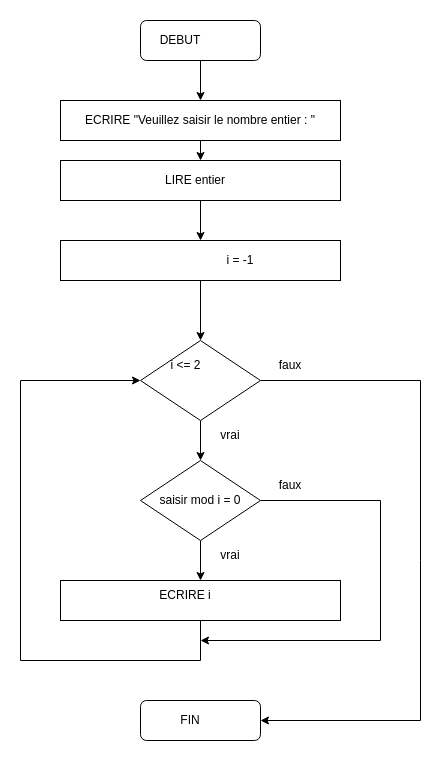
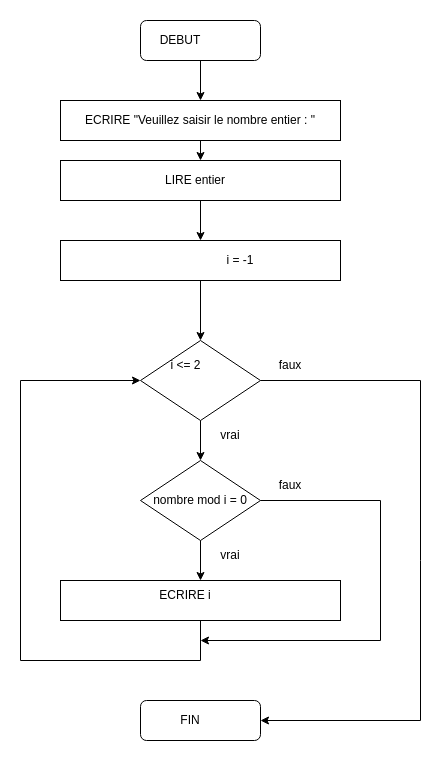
  <mxCell id="0" />
  <mxCell id="1" parent="0" />
  <mxCell id="2" style="edgeStyle=orthogonalEdgeStyle;rounded=0;orthogonalLoop=1;jettySize=auto;html=1;exitX=0.5;exitY=1;exitDx=0;exitDy=0;entryX=0.5;entryY=0;entryDx=0;entryDy=0;" edge="1" parent="1" source="3" target="6"><mxGeometry relative="1" as="geometry" /></mxCell>
  <mxCell id="3" value="" style="rounded=1;whiteSpace=wrap;html=1;fillColor=none;" vertex="1" parent="1"><mxGeometry x="140" y="20" width="120" height="40" as="geometry" /></mxCell>
  <mxCell id="4" value="DEBUT" style="text;html=1;strokeColor=none;fillColor=none;align=center;verticalAlign=middle;whiteSpace=wrap;rounded=0;" vertex="1" parent="1"><mxGeometry x="150" y="25" width="60" height="30" as="geometry" /></mxCell>
  <mxCell id="5" style="edgeStyle=orthogonalEdgeStyle;rounded=0;orthogonalLoop=1;jettySize=auto;html=1;exitX=0.5;exitY=1;exitDx=0;exitDy=0;entryX=0.5;entryY=0;entryDx=0;entryDy=0;" edge="1" parent="1" source="6" target="9"><mxGeometry relative="1" as="geometry" /></mxCell>
  <mxCell id="6" value="" style="rounded=0;whiteSpace=wrap;html=1;fillColor=none;" vertex="1" parent="1"><mxGeometry x="60" y="100" width="280" height="40" as="geometry" /></mxCell>
  <mxCell id="7" value="ECRIRE &quot;Veuillez saisir le nombre entier : &quot;" style="text;html=1;strokeColor=none;fillColor=none;align=center;verticalAlign=middle;whiteSpace=wrap;rounded=0;" vertex="1" parent="1"><mxGeometry x="70" y="110" width="260" height="20" as="geometry" /></mxCell>
  <mxCell id="8" style="edgeStyle=orthogonalEdgeStyle;rounded=0;orthogonalLoop=1;jettySize=auto;html=1;exitX=0.5;exitY=1;exitDx=0;exitDy=0;entryX=0.5;entryY=0;entryDx=0;entryDy=0;" edge="1" parent="1" source="9" target="14"><mxGeometry relative="1" as="geometry" /></mxCell>
  <mxCell id="9" value="" style="rounded=0;whiteSpace=wrap;html=1;fillColor=none;" vertex="1" parent="1"><mxGeometry x="60" y="160" width="280" height="40" as="geometry" /></mxCell>
  <mxCell id="10" value="LIRE entier" style="text;html=1;strokeColor=none;fillColor=none;align=center;verticalAlign=middle;whiteSpace=wrap;rounded=0;" vertex="1" parent="1"><mxGeometry x="70" y="170" width="250" height="20" as="geometry" /></mxCell>
  <mxCell id="11" style="edgeStyle=orthogonalEdgeStyle;rounded=0;orthogonalLoop=1;jettySize=auto;html=1;exitX=0.5;exitY=1;exitDx=0;exitDy=0;entryX=0.5;entryY=0;entryDx=0;entryDy=0;" edge="1" parent="1" source="12" target="20"><mxGeometry relative="1" as="geometry" /></mxCell>
  <mxCell id="12" value="" style="rhombus;whiteSpace=wrap;html=1;fillColor=none;" vertex="1" parent="1"><mxGeometry x="140" y="340" width="120" height="80" as="geometry" /></mxCell>
  <mxCell id="13" style="edgeStyle=orthogonalEdgeStyle;rounded=0;orthogonalLoop=1;jettySize=auto;html=1;exitX=0.5;exitY=1;exitDx=0;exitDy=0;entryX=0.5;entryY=0;entryDx=0;entryDy=0;" edge="1" parent="1" source="14" target="12"><mxGeometry relative="1" as="geometry" /></mxCell>
  <mxCell id="14" value="" style="rounded=0;whiteSpace=wrap;html=1;fillColor=none;" vertex="1" parent="1"><mxGeometry x="60" y="240" width="280" height="40" as="geometry" /></mxCell>
  <mxCell id="15" value="i = -1" style="text;html=1;strokeColor=none;fillColor=none;align=center;verticalAlign=middle;whiteSpace=wrap;rounded=0;" vertex="1" parent="1"><mxGeometry x="210" y="250" width="60" height="20" as="geometry" /></mxCell>
  <mxCell id="16" value="i &amp;lt;= 2" style="text;html=1;strokeColor=none;fillColor=none;align=center;verticalAlign=middle;whiteSpace=wrap;rounded=0;" vertex="1" parent="1"><mxGeometry x="147.5" y="350" width="75" height="30" as="geometry" /></mxCell>
  <mxCell id="17" value="faux" style="text;html=1;strokeColor=none;fillColor=none;align=center;verticalAlign=middle;whiteSpace=wrap;rounded=0;" vertex="1" parent="1"><mxGeometry x="260" y="350" width="60" height="30" as="geometry" /></mxCell>
  <mxCell id="18" value="vrai" style="text;html=1;strokeColor=none;fillColor=none;align=center;verticalAlign=middle;whiteSpace=wrap;rounded=0;" vertex="1" parent="1"><mxGeometry x="200" y="420" width="60" height="30" as="geometry" /></mxCell>
  <mxCell id="19" style="edgeStyle=orthogonalEdgeStyle;rounded=0;orthogonalLoop=1;jettySize=auto;html=1;exitX=0.5;exitY=1;exitDx=0;exitDy=0;entryX=0.5;entryY=0;entryDx=0;entryDy=0;" edge="1" parent="1" source="20" target="22"><mxGeometry relative="1" as="geometry" /></mxCell>
  <mxCell id="20" value="" style="rhombus;whiteSpace=wrap;html=1;fillColor=none;" vertex="1" parent="1"><mxGeometry x="140" y="460" width="120" height="80" as="geometry" /></mxCell>
- <mxCell id="21" value="saisir mod i = 0" style="text;html=1;strokeColor=none;fillColor=none;align=center;verticalAlign=middle;whiteSpace=wrap;rounded=0;" vertex="1" parent="1"><mxGeometry x="140" y="485" width="120" height="30" as="geometry" /></mxCell>
+ <mxCell id="21" value="nombre mod i = 0" style="text;html=1;strokeColor=none;fillColor=none;align=center;verticalAlign=middle;whiteSpace=wrap;rounded=0;" vertex="1" parent="1"><mxGeometry x="140" y="485" width="120" height="30" as="geometry" /></mxCell>
  <mxCell id="22" value="" style="rounded=0;whiteSpace=wrap;html=1;fillColor=none;" vertex="1" parent="1"><mxGeometry x="60" y="580" width="280" height="40" as="geometry" /></mxCell>
  <mxCell id="23" value="ECRIRE i" style="text;html=1;strokeColor=none;fillColor=none;align=center;verticalAlign=middle;whiteSpace=wrap;rounded=0;" vertex="1" parent="1"><mxGeometry x="65" y="585" width="240" height="20" as="geometry" /></mxCell>
  <mxCell id="24" style="edgeStyle=orthogonalEdgeStyle;rounded=0;orthogonalLoop=1;jettySize=auto;html=1;exitX=0;exitY=1;exitDx=0;exitDy=0;" edge="1" parent="1" source="30"><mxGeometry relative="1" as="geometry"><mxPoint x="520" y="620" as="sourcePoint" /><mxPoint x="200" y="640" as="targetPoint" /><Array as="points"><mxPoint x="380" y="500" /><mxPoint x="380" y="640" /><mxPoint x="200" y="640" /></Array></mxGeometry></mxCell>
  <mxCell id="25" value="" style="rounded=1;whiteSpace=wrap;html=1;fillColor=none;" vertex="1" parent="1"><mxGeometry x="140" y="700" width="120" height="40" as="geometry" /></mxCell>
  <mxCell id="26" value="FIN" style="text;html=1;strokeColor=none;fillColor=none;align=center;verticalAlign=middle;whiteSpace=wrap;rounded=0;" vertex="1" parent="1"><mxGeometry x="160" y="705" width="60" height="30" as="geometry" /></mxCell>
  <mxCell id="27" value="" style="endArrow=classic;html=1;rounded=0;entryX=0;entryY=0.5;entryDx=0;entryDy=0;exitX=0.5;exitY=1;exitDx=0;exitDy=0;" edge="1" parent="1" source="22" target="12"><mxGeometry width="50" height="50" relative="1" as="geometry"><mxPoint x="200" y="660" as="sourcePoint" /><mxPoint x="20" y="380" as="targetPoint" /><Array as="points"><mxPoint x="200" y="660" /><mxPoint x="20" y="660" /><mxPoint x="20" y="380" /></Array></mxGeometry></mxCell>
  <mxCell id="28" value="" style="endArrow=classic;html=1;rounded=0;exitX=1;exitY=0.5;exitDx=0;exitDy=0;entryX=1;entryY=0.5;entryDx=0;entryDy=0;" edge="1" parent="1" source="12" target="25"><mxGeometry width="50" height="50" relative="1" as="geometry"><mxPoint x="560" y="490" as="sourcePoint" /><mxPoint x="200" y="680" as="targetPoint" /><Array as="points"><mxPoint x="420" y="380" /><mxPoint x="420" y="560" /><mxPoint x="420" y="720" /></Array></mxGeometry></mxCell>
  <mxCell id="29" value="vrai" style="text;html=1;strokeColor=none;fillColor=none;align=center;verticalAlign=middle;whiteSpace=wrap;rounded=0;" vertex="1" parent="1"><mxGeometry x="200" y="540" width="60" height="30" as="geometry" /></mxCell>
  <mxCell id="30" value="faux" style="text;html=1;strokeColor=none;fillColor=none;align=center;verticalAlign=middle;whiteSpace=wrap;rounded=0;" vertex="1" parent="1"><mxGeometry x="260" y="470" width="60" height="30" as="geometry" /></mxCell>
